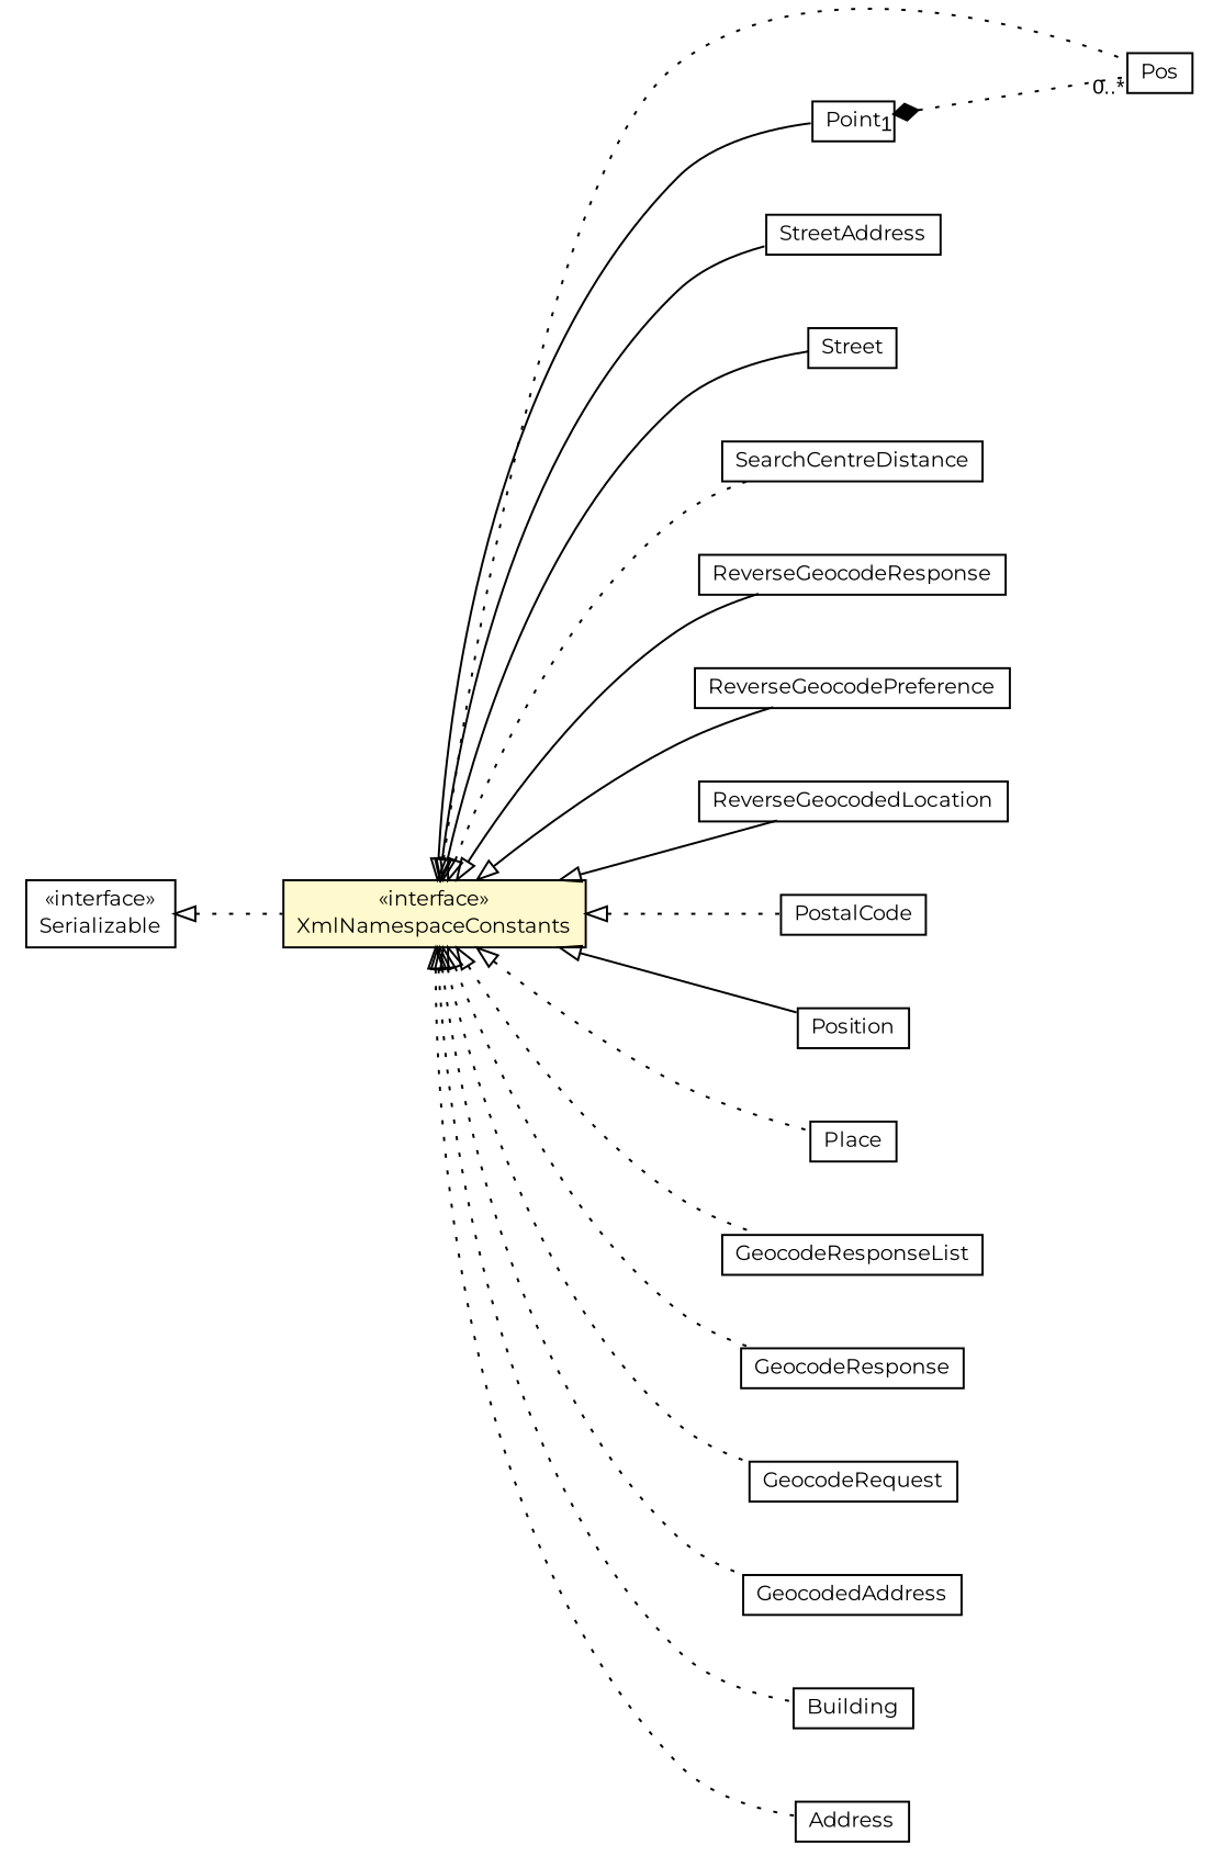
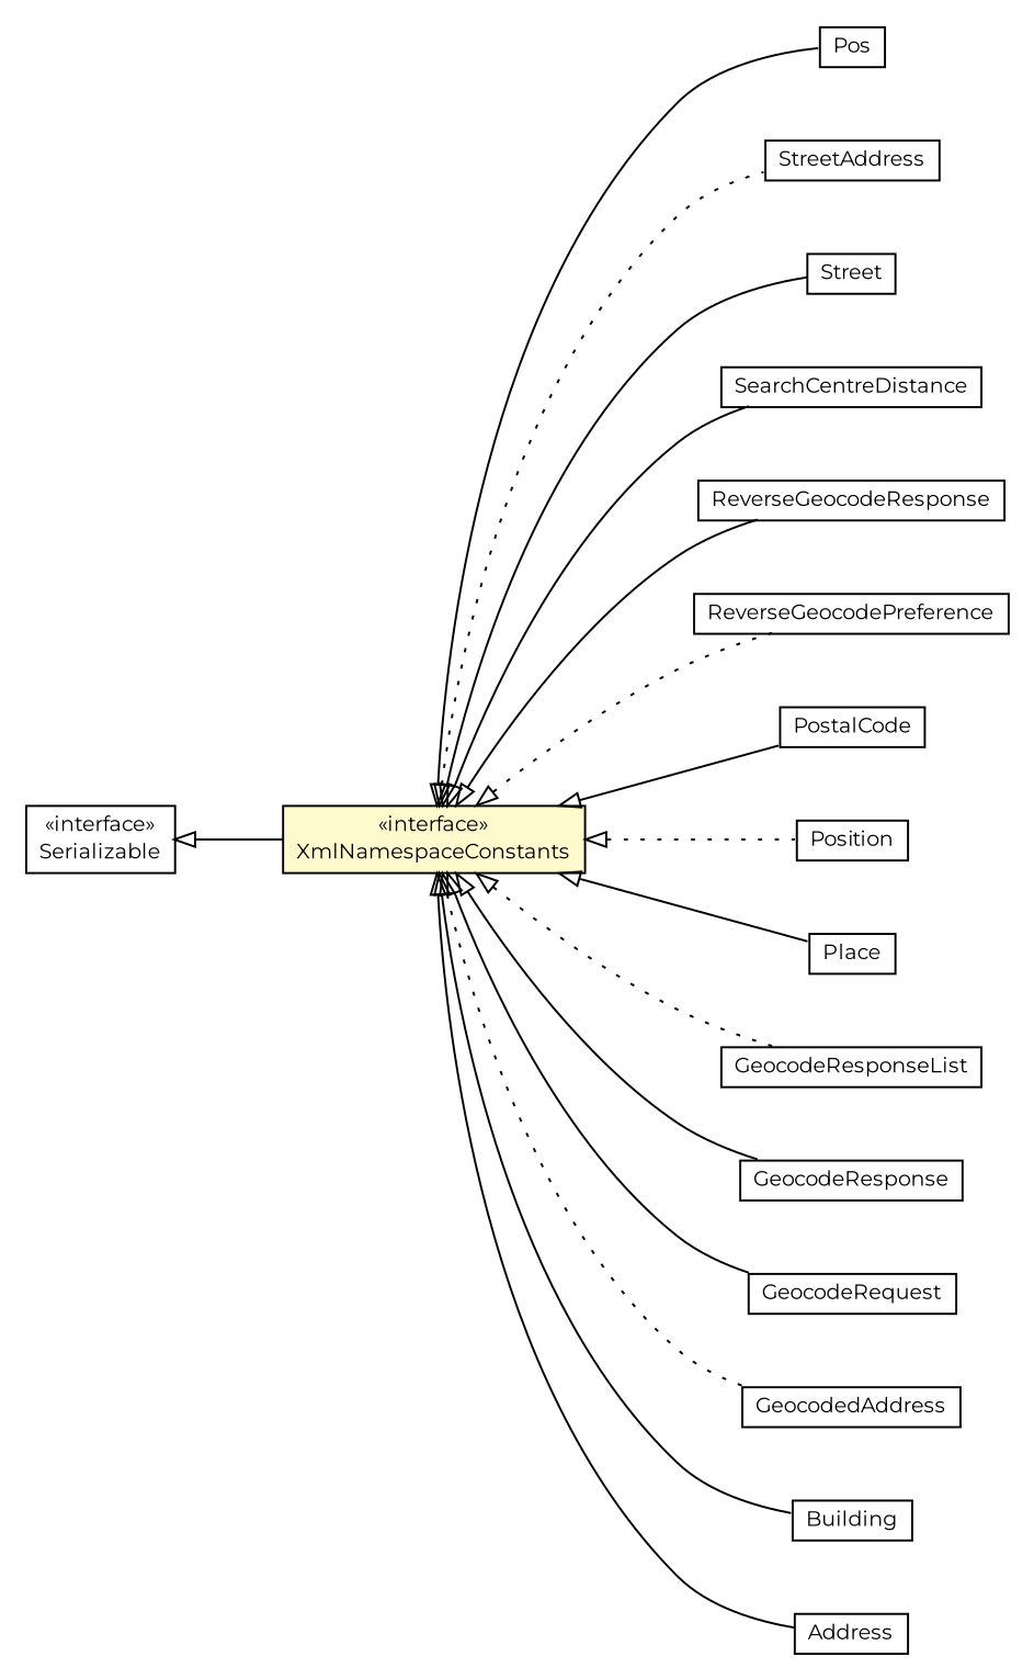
  digraph {
    fontname=Montserrat
    nodesep=0.25
    rankdir=LR
    ranksep=0.5
    node [fontcolor=black fontname=Montserrat fontsize=10.0 shape=plaintext]
    edge [arrowtail=empty dir=back fontname=Montserrat fontsize=10 headport=p labelfontname=arial labelfontsize=10 style=dotted tailport=p]
    n1 [label=<<table title="nl.mineleni.openls.databinding.gml.Pos" border="0" cellborder="1" cellspacing="0" cellpadding="2" port="p" href="./databinding/gml/Pos.html"> 		<tr><td><table border="0" cellspacing="0" cellpadding="1"> <tr><td align="center" balign="center"> Pos </td></tr> 		</table></td></tr> 		</table>>]
-   n2 [label=<<table title="nl.mineleni.openls.databinding.gml.Point" border="0" cellborder="1" cellspacing="0" cellpadding="2" port="p" href="./databinding/gml/Point.html"> 		<tr><td><table border="0" cellspacing="0" cellpadding="1"> <tr><td align="center" balign="center"> Point </td></tr> 		</table></td></tr> 		</table>>]
    n3 [label=<<table title="nl.mineleni.openls.databinding.openls.StreetAddress" border="0" cellborder="1" cellspacing="0" cellpadding="2" port="p" href="./databinding/openls/StreetAddress.html"> 		<tr><td><table border="0" cellspacing="0" cellpadding="1"> <tr><td align="center" balign="center"> StreetAddress </td></tr> 		</table></td></tr> 		</table>>]
    n4 [label=<<table title="nl.mineleni.openls.databinding.openls.Street" border="0" cellborder="1" cellspacing="0" cellpadding="2" port="p" href="./databinding/openls/Street.html"> 		<tr><td><table border="0" cellspacing="0" cellpadding="1"> <tr><td align="center" balign="center"> Street </td></tr> 		</table></td></tr> 		</table>>]
    n5 [label=<<table title="nl.mineleni.openls.databinding.openls.SearchCentreDistance" border="0" cellborder="1" cellspacing="0" cellpadding="2" port="p" href="./databinding/openls/SearchCentreDistance.html"> 		<tr><td><table border="0" cellspacing="0" cellpadding="1"> <tr><td align="center" balign="center"> SearchCentreDistance </td></tr> 		</table></td></tr> 		</table>>]
    n6 [label=<<table title="nl.mineleni.openls.databinding.openls.ReverseGeocodeResponse" border="0" cellborder="1" cellspacing="0" cellpadding="2" port="p" href="./databinding/openls/ReverseGeocodeResponse.html"> 		<tr><td><table border="0" cellspacing="0" cellpadding="1"> <tr><td align="center" balign="center"> ReverseGeocodeResponse </td></tr> 		</table></td></tr> 		</table>>]
    n7 [label=<<table title="nl.mineleni.openls.databinding.openls.ReverseGeocodePreference" border="0" cellborder="1" cellspacing="0" cellpadding="2" port="p" href="./databinding/openls/ReverseGeocodePreference.html"> 		<tr><td><table border="0" cellspacing="0" cellpadding="1"> <tr><td align="center" balign="center"> ReverseGeocodePreference </td></tr> 		</table></td></tr> 		</table>>]
-   n8 [label=<<table title="nl.mineleni.openls.databinding.openls.ReverseGeocodedLocation" border="0" cellborder="1" cellspacing="0" cellpadding="2" port="p" href="./databinding/openls/ReverseGeocodedLocation.html"> 		<tr><td><table border="0" cellspacing="0" cellpadding="1"> <tr><td align="center" balign="center"> ReverseGeocodedLocation </td></tr> 		</table></td></tr> 		</table>>]
    n9 [label=<<table title="nl.mineleni.openls.databinding.openls.PostalCode" border="0" cellborder="1" cellspacing="0" cellpadding="2" port="p" href="./databinding/openls/PostalCode.html"> 		<tr><td><table border="0" cellspacing="0" cellpadding="1"> <tr><td align="center" balign="center"> PostalCode </td></tr> 		</table></td></tr> 		</table>>]
    n10 [label=<<table title="nl.mineleni.openls.databinding.openls.Position" border="0" cellborder="1" cellspacing="0" cellpadding="2" port="p" href="./databinding/openls/Position.html"> 		<tr><td><table border="0" cellspacing="0" cellpadding="1"> <tr><td align="center" balign="center"> Position </td></tr> 		</table></td></tr> 		</table>>]
    n11 [label=<<table title="nl.mineleni.openls.databinding.openls.Place" border="0" cellborder="1" cellspacing="0" cellpadding="2" port="p" href="./databinding/openls/Place.html"> 		<tr><td><table border="0" cellspacing="0" cellpadding="1"> <tr><td align="center" balign="center"> Place </td></tr> 		</table></td></tr> 		</table>>]
    n12 [label=<<table title="nl.mineleni.openls.databinding.openls.GeocodeResponseList" border="0" cellborder="1" cellspacing="0" cellpadding="2" port="p" href="./databinding/openls/GeocodeResponseList.html"> 		<tr><td><table border="0" cellspacing="0" cellpadding="1"> <tr><td align="center" balign="center"> GeocodeResponseList </td></tr> 		</table></td></tr> 		</table>>]
    n13 [label=<<table title="nl.mineleni.openls.databinding.openls.GeocodeResponse" border="0" cellborder="1" cellspacing="0" cellpadding="2" port="p" href="./databinding/openls/GeocodeResponse.html"> 		<tr><td><table border="0" cellspacing="0" cellpadding="1"> <tr><td align="center" balign="center"> GeocodeResponse </td></tr> 		</table></td></tr> 		</table>>]
    n14 [label=<<table title="nl.mineleni.openls.databinding.openls.GeocodeRequest" border="0" cellborder="1" cellspacing="0" cellpadding="2" port="p" href="./databinding/openls/GeocodeRequest.html"> 		<tr><td><table border="0" cellspacing="0" cellpadding="1"> <tr><td align="center" balign="center"> GeocodeRequest </td></tr> 		</table></td></tr> 		</table>>]
    n15 [label=<<table title="nl.mineleni.openls.databinding.openls.GeocodedAddress" border="0" cellborder="1" cellspacing="0" cellpadding="2" port="p" href="./databinding/openls/GeocodedAddress.html"> 		<tr><td><table border="0" cellspacing="0" cellpadding="1"> <tr><td align="center" balign="center"> GeocodedAddress </td></tr> 		</table></td></tr> 		</table>>]
    n16 [label=<<table title="nl.mineleni.openls.databinding.openls.Building" border="0" cellborder="1" cellspacing="0" cellpadding="2" port="p" href="./databinding/openls/Building.html"> 		<tr><td><table border="0" cellspacing="0" cellpadding="1"> <tr><td align="center" balign="center"> Building </td></tr> 		</table></td></tr> 		</table>>]
    n17 [label=<<table title="nl.mineleni.openls.databinding.openls.Address" border="0" cellborder="1" cellspacing="0" cellpadding="2" port="p" href="./databinding/openls/Address.html"> 		<tr><td><table border="0" cellspacing="0" cellpadding="1"> <tr><td align="center" balign="center"> Address </td></tr> 		</table></td></tr> 		</table>>]
    n18 [label=<<table title="nl.mineleni.openls.XmlNamespaceConstants" border="0" cellborder="1" cellspacing="0" cellpadding="2" port="p" bgcolor="lemonChiffon" href="./XmlNamespaceConstants.html"> 		<tr><td><table border="0" cellspacing="0" cellpadding="1"> <tr><td align="center" balign="center"> &#171;interface&#187; </td></tr> <tr><td align="center" balign="center"> XmlNamespaceConstants </td></tr> 		</table></td></tr> 		</table>>]
    n19 [label=<<table title="java.io.Serializable" border="0" cellborder="1" cellspacing="0" cellpadding="2" port="p"> 		<tr><td><table border="0" cellspacing="0" cellpadding="1"> <tr><td align="center" balign="center"> &#171;interface&#187; </td></tr> <tr><td align="center" balign="center"> Serializable </td></tr> 		</table></td></tr> 		</table>>]
-   n2 -> n1 [arrowhead=none arrowtail=diamond color=black dir=both fontcolor=black fontsize=10.0 headlabel="0..*" taillabel=1]
-   n18 -> n1
-   n18 -> n2 [style=solid]
-   n18 -> n3 [style=solid]
+   n18 -> n1 [style=solid]
+   n18 -> n3
    n18 -> n4 [style=solid]
-   n18 -> n5
+   n18 -> n5 [style=solid]
    n18 -> n6 [style=solid]
-   n18 -> n7 [style=solid]
-   n18 -> n8 [style=solid]
-   n18 -> n9
-   n18 -> n10 [style=solid]
-   n18 -> n11
+   n18 -> n7
+   n18 -> n9 [style=solid]
+   n18 -> n10
+   n18 -> n11 [style=solid]
    n18 -> n12
-   n18 -> n13
-   n18 -> n14
+   n18 -> n13 [style=solid]
+   n18 -> n14 [style=solid]
    n18 -> n15
-   n18 -> n16
-   n18 -> n17
-   n19 -> n18
+   n18 -> n16 [style=solid]
+   n18 -> n17 [style=solid]
+   n19 -> n18 [style=solid]
  }
